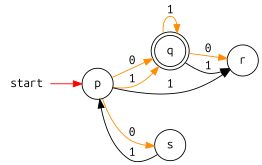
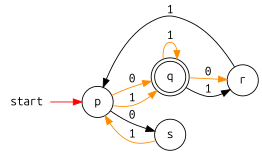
  digraph {
    fontname="Ubuntu Mono"
    rankdir=LR
    node [fontname="Ubuntu Mono" shape=circle]
    edge [color=darkorange fontname="Ubuntu Mono"]
    q [shape=doublecircle width=0.5]
    r [width=0.5]
    p [width=0.5]
    s [width=0.5]
    start [height=0 shape=none width=0]
    q -> q [label=1]
    q -> r [label=0]
    q -> r [color=black label=1]
-   p -> r [color=black constraint=false label=1]
+   r -> p [color=black constraint=false label=1]
    p -> q [label=0]
    p -> q [label=1]
-   p -> s [label=0]
-   s -> p [color=black constraint=false label=1]
+   p -> s [color=black label=0]
+   s -> p [constraint=false label=1]
    start -> p [color=red]
  }
